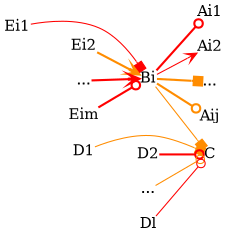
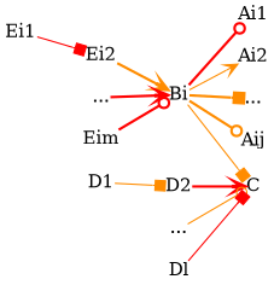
  digraph {
    fontname="DejaVu Serif"
    rankdir=LR
    node [fontname="DejaVu Serif" shape=plain]
    edge [arrowhead=odot color=red fontname="DejaVu Serif" style=bold]
    n1 [color=red label=C]
    n2 [label=<Bi>]
    n3 [label=<Ai1>]
    n4 [label=<Ai2>]
    n5 [color=gray40 label="..."]
    n6 [label=<Aij>]
    n7 [label=<D1>]
    n8 [label=<D2>]
    n9 [color=gray40 label="..."]
    n10 [label=<Dl>]
    n11 [label=<Ei1>]
    n12 [label=<Ei2>]
    n13 [color=gray40 label="..."]
    n14 [label=<Eim>]
    n2 -> n1 [arrowhead=box color=darkorange style=solid]
    n2 -> n3
-   n2 -> n4 [arrowhead=vee style=solid]
+   n2 -> n4 [arrowhead=vee color=darkorange style=solid]
    n2 -> n5 [arrowhead=box color=darkorange]
    n2 -> n6 [color=darkorange]
-   n7 -> n1 [arrowhead=box color=darkorange style=solid]
-   n8 -> n1
+   n7 -> n8 [arrowhead=box color=darkorange style=solid]
+   n8 -> n1 [arrowhead=vee]
    n9 -> n1 [color=darkorange style=solid]
-   n10 -> n1 [style=solid]
-   n11 -> n2 [arrowhead=box style=solid]
+   n10 -> n1 [arrowhead=box style=solid]
+   n11 -> n12 [arrowhead=box style=solid]
    n12 -> n2 [arrowhead=vee color=darkorange]
    n13 -> n2 [arrowhead=vee]
    n14 -> n2
  }
